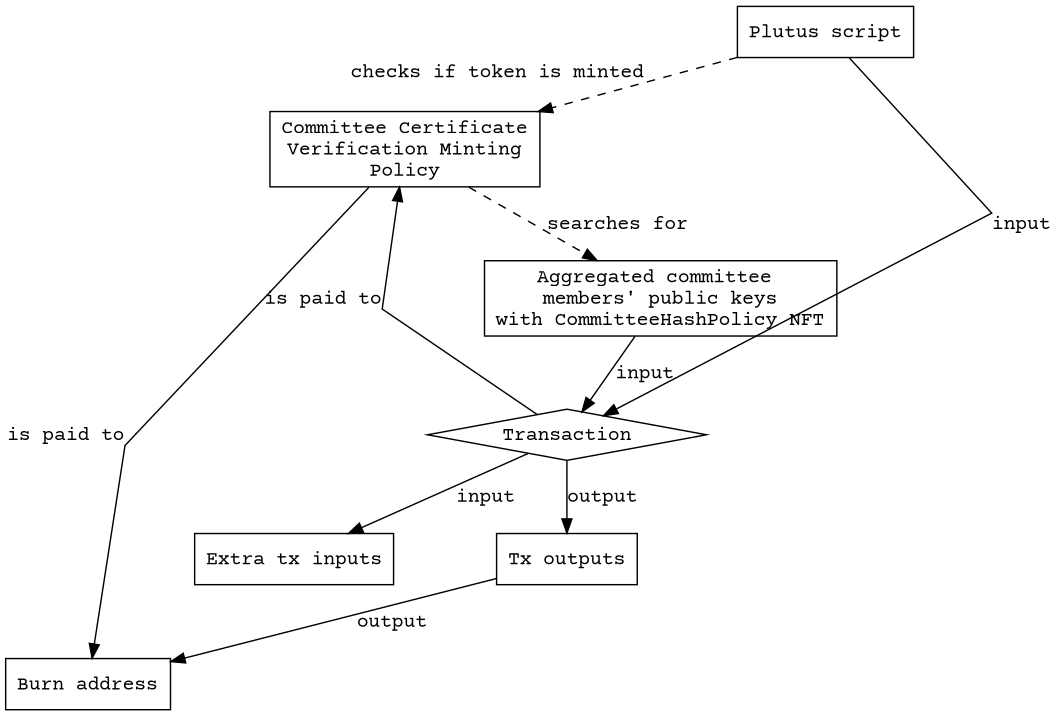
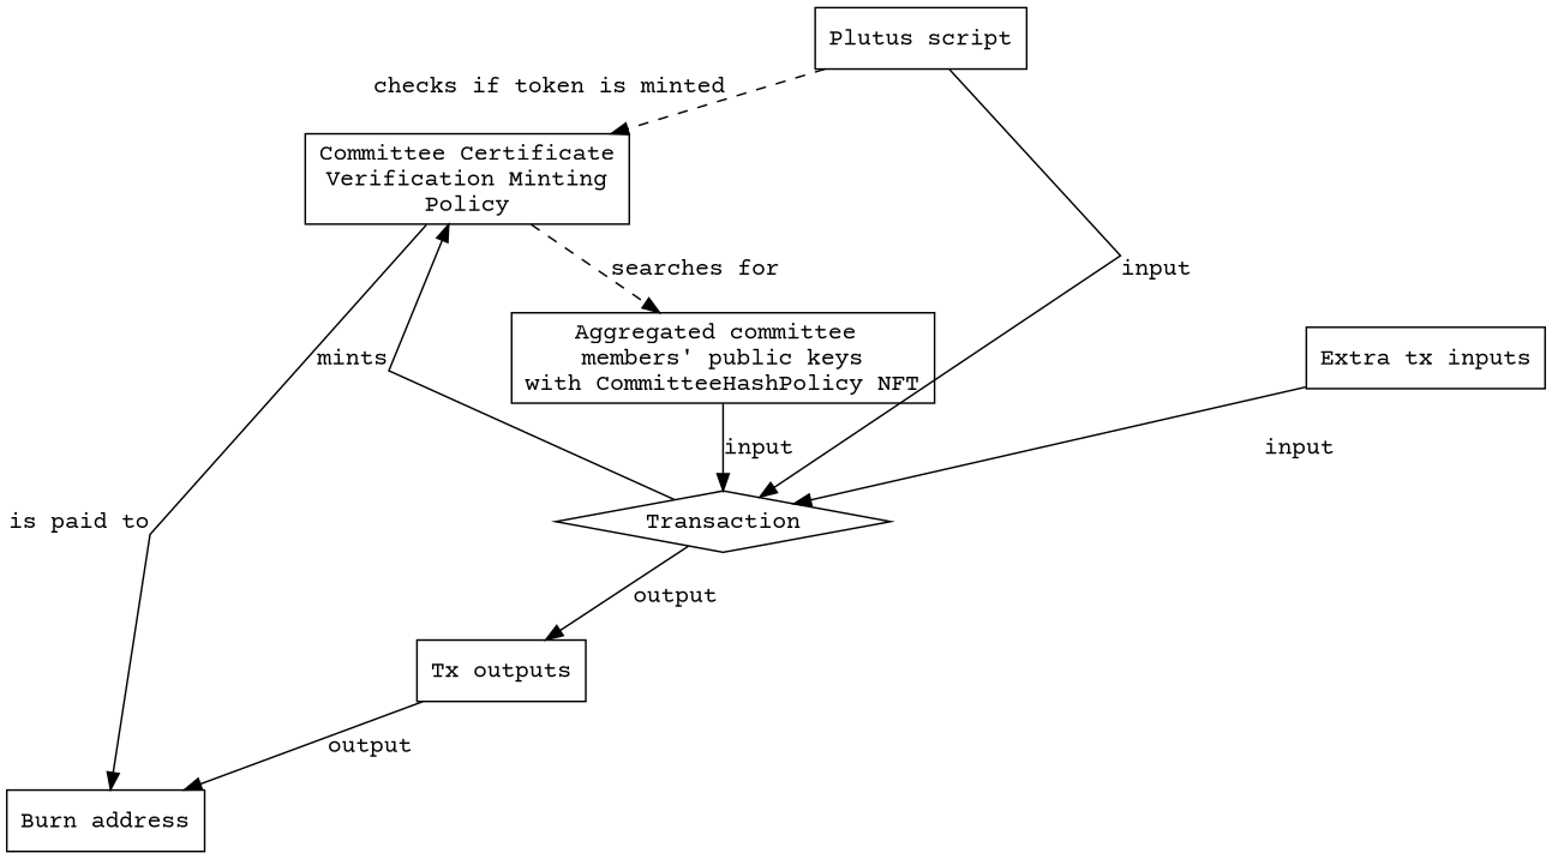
  strict digraph {
    fontname="Courier Prime"
    nodesep=1
    ranksep=0.5
    splines=false
    node [fontname="Courier Prime" shape=record]
    edge [fontname="Courier Prime"]
    n1 [label="Committee Certificate\nVerification Minting\nPolicy"]
    n2 [label="Aggregated committee \nmembers' public keys\nwith CommitteeHashPolicy NFT"]
    n3 [label="Burn address"]
    n4 [label=Transaction shape=diamond]
    n5 [label="Plutus script"]
    n6 [label="Tx outputs"]
    n7 [label="Extra tx inputs"]
    n1 -> n2 [label="searches for" style=dashed]
    n1 -> n3 [label="is paid to" style=solid]
    n2 -> n4 [label=input]
-   n4 -> n1 [label="is paid to"]
+   n4 -> n1 [label=mints]
    n4 -> n6 [label=output]
    n5 -> n1 [style=dashed xlabel="checks if token is minted"]
    n5 -> n4 [label=input]
    n6 -> n3 [label=output]
-   n4 -> n7 [label=input]
+   n7 -> n4 [label=input]
  }
